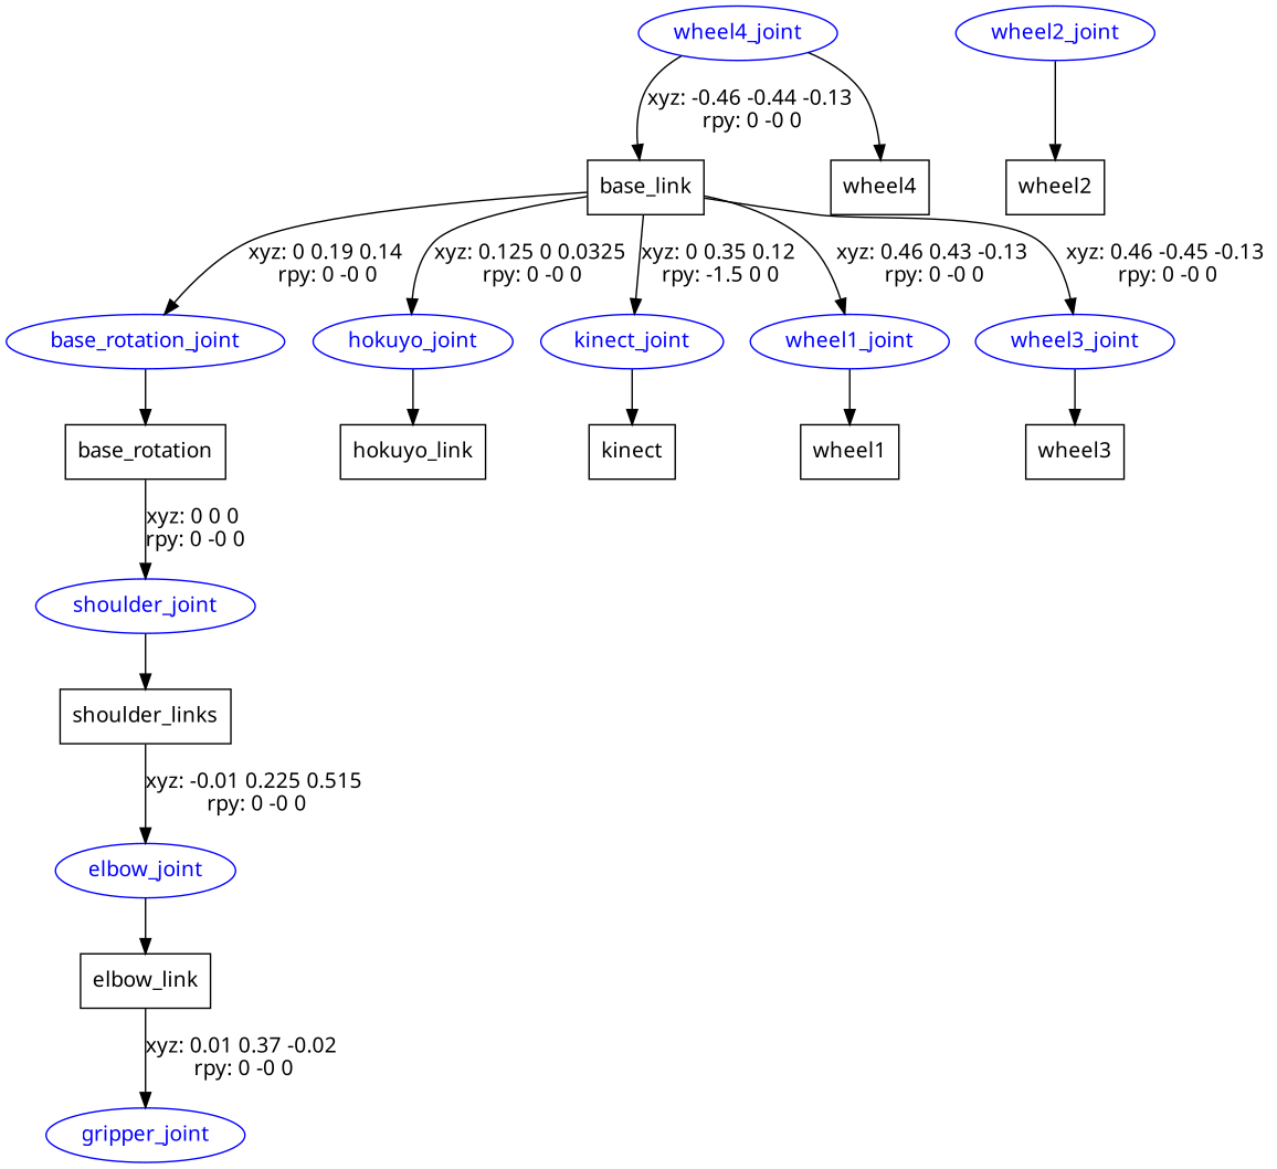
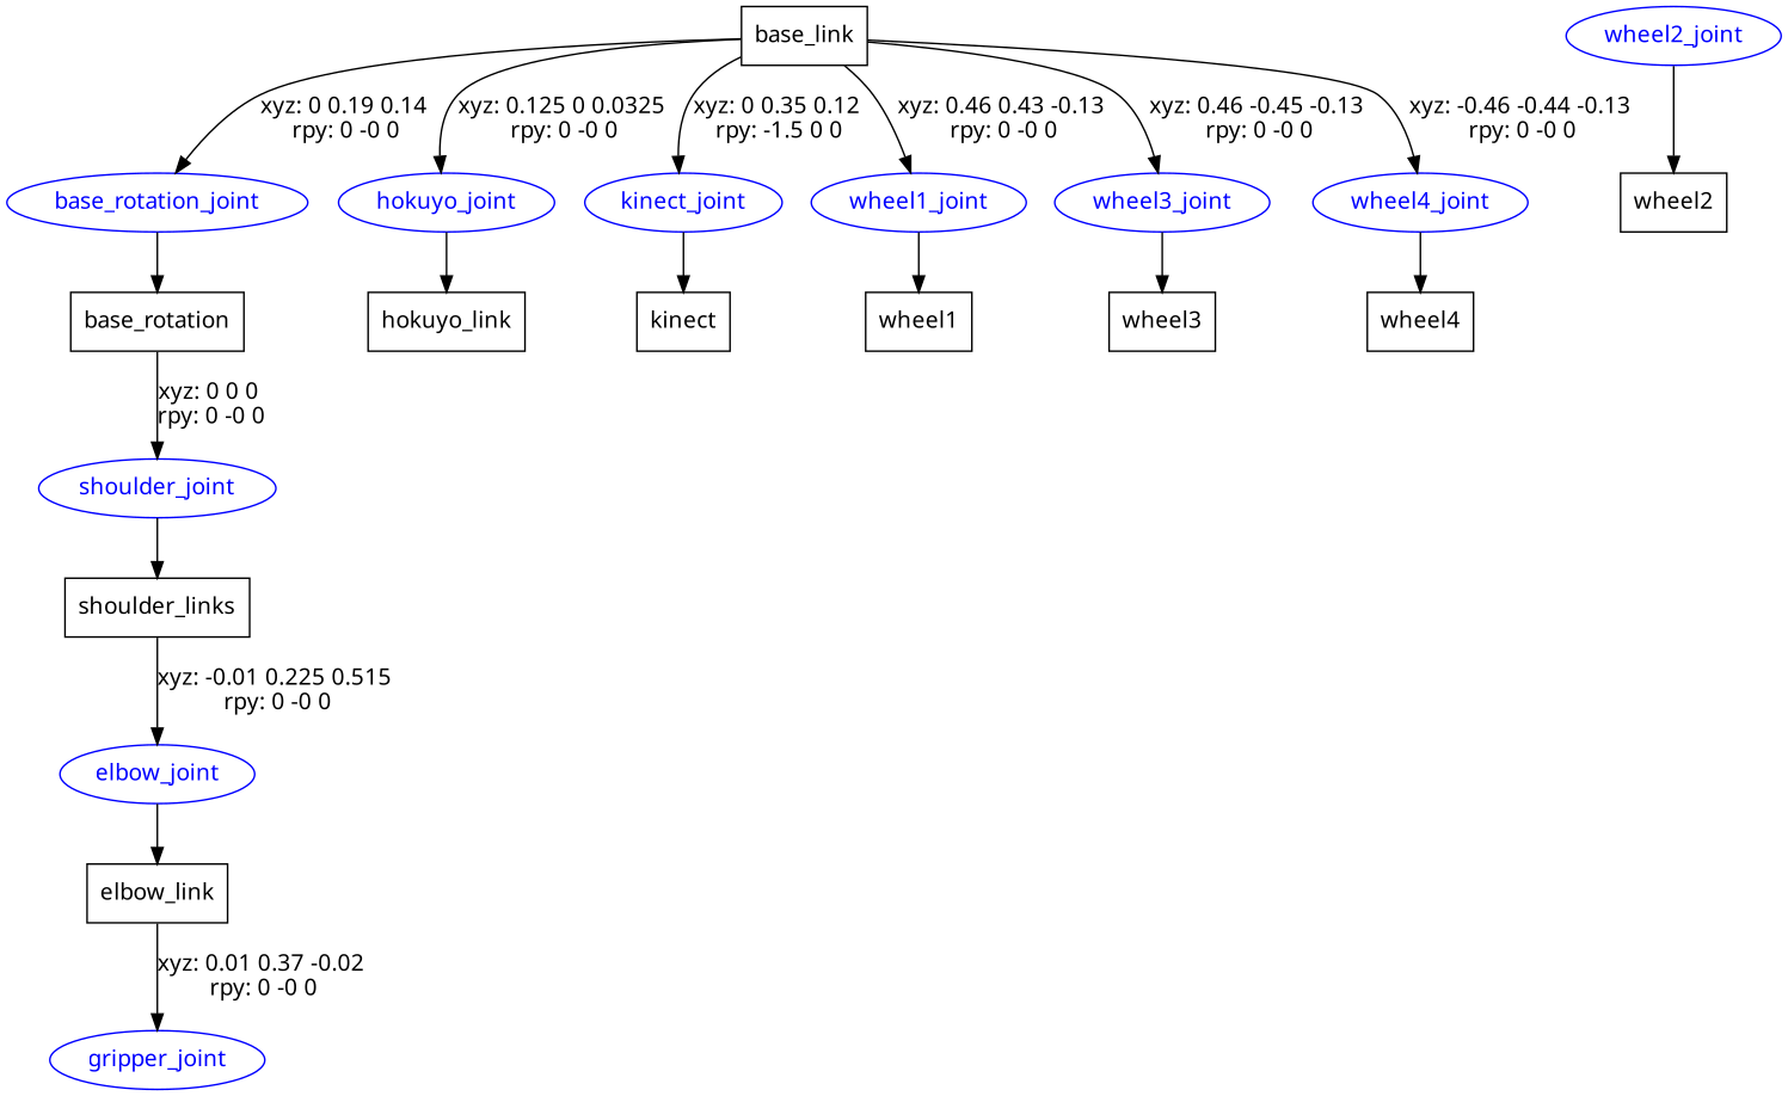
  digraph {
    fontname="Noto Sans"
    node [fontname="Noto Sans" shape=box]
    edge [fontname="Noto Sans"]
    n1 [label=base_link]
    base_rotation_joint [color=blue fontcolor=blue shape=ellipse]
    hokuyo_joint [color=blue fontcolor=blue shape=ellipse]
    kinect_joint [color=blue fontcolor=blue shape=ellipse]
    wheel1_joint [color=blue fontcolor=blue shape=ellipse]
    wheel3_joint [color=blue fontcolor=blue shape=ellipse]
    wheel4_joint [color=blue fontcolor=blue shape=ellipse]
    n8 [label=base_rotation]
    n9 [label=hokuyo_link]
    n10 [label=kinect]
    n11 [label=wheel1]
    wheel2_joint [color=blue fontcolor=blue shape=ellipse]
    n13 [label=wheel2]
    n14 [label=wheel3]
    n15 [label=wheel4]
    shoulder_joint [color=blue fontcolor=blue shape=ellipse]
    n17 [label=shoulder_links]
    elbow_joint [color=blue fontcolor=blue shape=ellipse]
    n19 [label=elbow_link]
    gripper_joint [color=blue fontcolor=blue shape=ellipse]
    n1 -> base_rotation_joint [label="xyz: 0 0.19 0.14 \nrpy: 0 -0 0"]
    n1 -> hokuyo_joint [label="xyz: 0.125 0 0.0325 \nrpy: 0 -0 0"]
    n1 -> kinect_joint [label="xyz: 0 0.35 0.12 \nrpy: -1.5 0 0"]
    n1 -> wheel1_joint [label="xyz: 0.46 0.43 -0.13 \nrpy: 0 -0 0"]
    n1 -> wheel3_joint [label="xyz: 0.46 -0.45 -0.13 \nrpy: 0 -0 0"]
-   wheel4_joint -> n1 [label="xyz: -0.46 -0.44 -0.13 \nrpy: 0 -0 0"]
+   n1 -> wheel4_joint [label="xyz: -0.46 -0.44 -0.13 \nrpy: 0 -0 0"]
    base_rotation_joint -> n8
    hokuyo_joint -> n9
    kinect_joint -> n10
    wheel1_joint -> n11
    wheel3_joint -> n14
    wheel4_joint -> n15
    n8 -> shoulder_joint [label="xyz: 0 0 0 \nrpy: 0 -0 0"]
    wheel2_joint -> n13
    shoulder_joint -> n17
    n17 -> elbow_joint [label="xyz: -0.01 0.225 0.515 \nrpy: 0 -0 0"]
    elbow_joint -> n19
    n19 -> gripper_joint [label="xyz: 0.01 0.37 -0.02 \nrpy: 0 -0 0"]
  }
